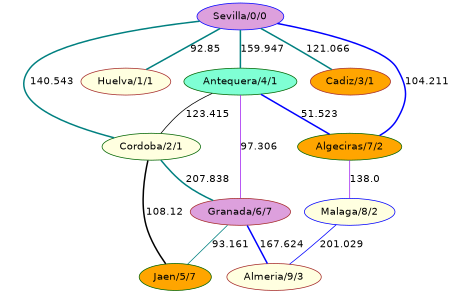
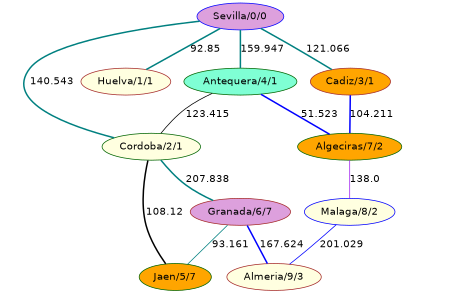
  strict graph {
    fontname="DejaVu Sans"
    node [color=brown fillcolor=lightyellow fontname="DejaVu Sans" style=filled]
    edge [color=teal fontname="DejaVu Sans" style=bold]
    n1 [color=blue fillcolor=plum label="Sevilla/0/0"]
    n2 [fillcolor=orange label="Cadiz/3/1"]
    n3 [label="Huelva/1/1"]
    n4 [color=darkgreen label="Cordoba/2/1"]
    n5 [color=darkgreen fillcolor=aquamarine label="Antequera/4/1"]
    n6 [color=darkgreen fillcolor=orange label="Algeciras/7/2"]
    n7 [fillcolor=plum label="Granada/6/7"]
    n8 [color=darkgreen fillcolor=orange label="Jaen/5/7"]
    n9 [color=blue label="Malaga/8/2"]
    n10 [label="Almeria/9/3"]
    n1 -- n2 [label=121.066]
    n1 -- n3 [label=92.85]
    n1 -- n4 [label=140.543]
    n1 -- n5 [label=159.947]
-   n1 -- n6 [color=blue label=104.211]
+   n2 -- n6 [color=blue label=104.211]
    n4 -- n7 [label=207.838]
    n4 -- n8 [color=black label=108.12]
    n5 -- n4 [color=black label=123.415 style=""]
    n5 -- n6 [color=blue label=51.523]
-   n5 -- n7 [color=purple label=97.306 style=""]
    n6 -- n9 [color=purple label=138.0 style=""]
    n7 -- n8 [label=93.161 style=""]
    n7 -- n10 [color=blue label=167.624]
    n9 -- n10 [color=blue label=201.029 style=""]
  }
